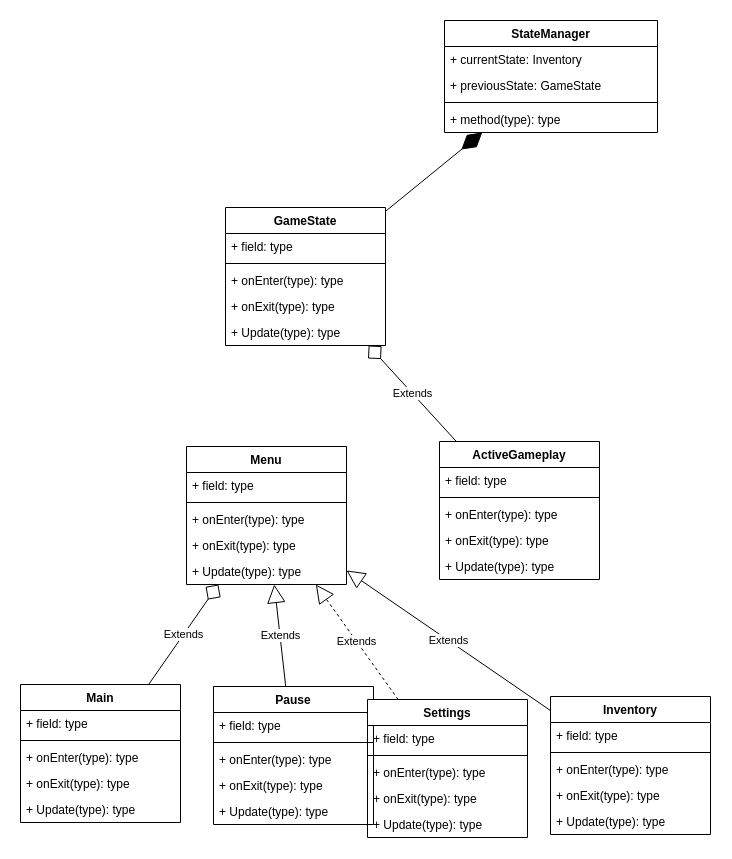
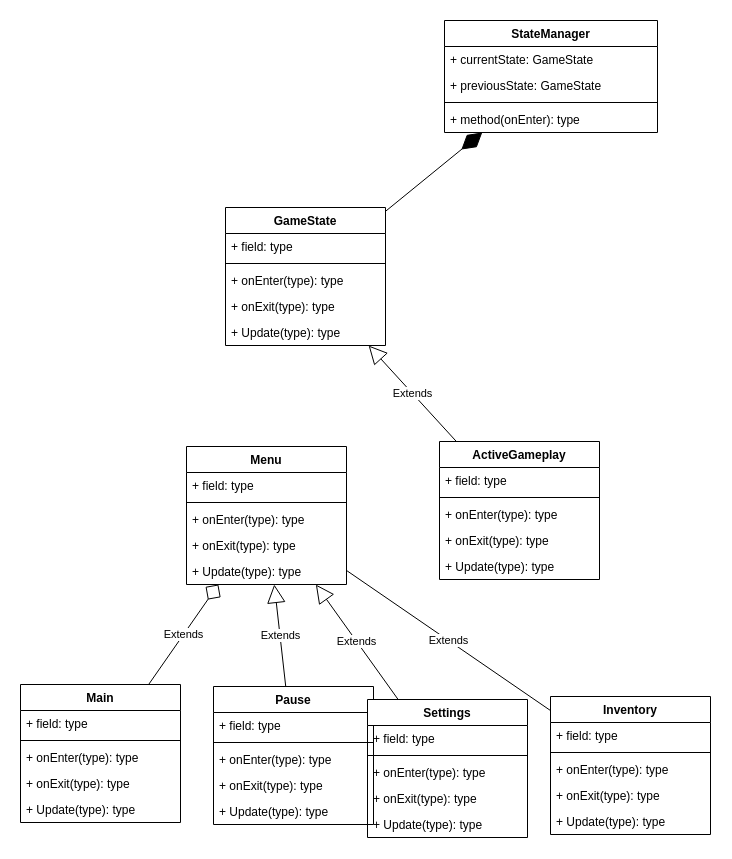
  <mxCell id="0" />
  <mxCell id="1" parent="0" />
  <mxCell id="2" value="StateManager" style="swimlane;fontStyle=1;align=center;verticalAlign=top;childLayout=stackLayout;horizontal=1;startSize=26;horizontalStack=0;resizeParent=1;resizeParentMax=0;resizeLast=0;collapsible=1;marginBottom=0;whiteSpace=wrap;html=1;" vertex="1" parent="1"><mxGeometry x="444" y="20" width="213" height="112" as="geometry" /></mxCell>
- <mxCell id="3" value="+ currentState: Inventory" style="text;strokeColor=none;fillColor=none;align=left;verticalAlign=top;spacingLeft=4;spacingRight=4;overflow=hidden;rotatable=0;points=[[0,0.5],[1,0.5]];portConstraint=eastwest;whiteSpace=wrap;html=1;" vertex="1" parent="2"><mxGeometry y="26" width="213" height="26" as="geometry" /></mxCell>
+ <mxCell id="3" value="+ currentState: GameState" style="text;strokeColor=none;fillColor=none;align=left;verticalAlign=top;spacingLeft=4;spacingRight=4;overflow=hidden;rotatable=0;points=[[0,0.5],[1,0.5]];portConstraint=eastwest;whiteSpace=wrap;html=1;" vertex="1" parent="2"><mxGeometry y="26" width="213" height="26" as="geometry" /></mxCell>
  <mxCell id="4" value="+ previousState: GameState" style="text;strokeColor=none;fillColor=none;align=left;verticalAlign=top;spacingLeft=4;spacingRight=4;overflow=hidden;rotatable=0;points=[[0,0.5],[1,0.5]];portConstraint=eastwest;whiteSpace=wrap;html=1;" vertex="1" parent="2"><mxGeometry y="52" width="213" height="26" as="geometry" /></mxCell>
  <mxCell id="5" value="" style="line;strokeWidth=1;fillColor=none;align=left;verticalAlign=middle;spacingTop=-1;spacingLeft=3;spacingRight=3;rotatable=0;labelPosition=right;points=[];portConstraint=eastwest;strokeColor=inherit;" vertex="1" parent="2"><mxGeometry y="78" width="213" height="8" as="geometry" /></mxCell>
- <mxCell id="6" value="+ method(type): type" style="text;strokeColor=none;fillColor=none;align=left;verticalAlign=top;spacingLeft=4;spacingRight=4;overflow=hidden;rotatable=0;points=[[0,0.5],[1,0.5]];portConstraint=eastwest;whiteSpace=wrap;html=1;" vertex="1" parent="2"><mxGeometry y="86" width="213" height="26" as="geometry" /></mxCell>
+ <mxCell id="6" value="+ method(onEnter): type" style="text;strokeColor=none;fillColor=none;align=left;verticalAlign=top;spacingLeft=4;spacingRight=4;overflow=hidden;rotatable=0;points=[[0,0.5],[1,0.5]];portConstraint=eastwest;whiteSpace=wrap;html=1;" vertex="1" parent="2"><mxGeometry y="86" width="213" height="26" as="geometry" /></mxCell>
  <mxCell id="7" value="GameState" style="swimlane;fontStyle=1;align=center;verticalAlign=top;childLayout=stackLayout;horizontal=1;startSize=26;horizontalStack=0;resizeParent=1;resizeParentMax=0;resizeLast=0;collapsible=1;marginBottom=0;whiteSpace=wrap;html=1;" vertex="1" parent="1"><mxGeometry x="225" y="207" width="160" height="138" as="geometry" /></mxCell>
  <mxCell id="8" value="+ field: type" style="text;strokeColor=none;fillColor=none;align=left;verticalAlign=top;spacingLeft=4;spacingRight=4;overflow=hidden;rotatable=0;points=[[0,0.5],[1,0.5]];portConstraint=eastwest;whiteSpace=wrap;html=1;" vertex="1" parent="7"><mxGeometry y="26" width="160" height="26" as="geometry" /></mxCell>
  <mxCell id="9" value="" style="line;strokeWidth=1;fillColor=none;align=left;verticalAlign=middle;spacingTop=-1;spacingLeft=3;spacingRight=3;rotatable=0;labelPosition=right;points=[];portConstraint=eastwest;strokeColor=inherit;" vertex="1" parent="7"><mxGeometry y="52" width="160" height="8" as="geometry" /></mxCell>
  <mxCell id="10" value="+ onEnter(type): type" style="text;strokeColor=none;fillColor=none;align=left;verticalAlign=top;spacingLeft=4;spacingRight=4;overflow=hidden;rotatable=0;points=[[0,0.5],[1,0.5]];portConstraint=eastwest;whiteSpace=wrap;html=1;" vertex="1" parent="7"><mxGeometry y="60" width="160" height="26" as="geometry" /></mxCell>
  <mxCell id="11" value="+ onExit(type): type" style="text;strokeColor=none;fillColor=none;align=left;verticalAlign=top;spacingLeft=4;spacingRight=4;overflow=hidden;rotatable=0;points=[[0,0.5],[1,0.5]];portConstraint=eastwest;whiteSpace=wrap;html=1;" vertex="1" parent="7"><mxGeometry y="86" width="160" height="26" as="geometry" /></mxCell>
  <mxCell id="12" value="+ Update(type): type" style="text;strokeColor=none;fillColor=none;align=left;verticalAlign=top;spacingLeft=4;spacingRight=4;overflow=hidden;rotatable=0;points=[[0,0.5],[1,0.5]];portConstraint=eastwest;whiteSpace=wrap;html=1;" vertex="1" parent="7"><mxGeometry y="112" width="160" height="26" as="geometry" /></mxCell>
  <mxCell id="13" value="" style="endArrow=diamondThin;endFill=1;endSize=24;html=1;rounded=0;" edge="1" parent="1" source="7" target="2"><mxGeometry width="160" relative="1" as="geometry"><mxPoint x="364" y="471" as="sourcePoint" /><mxPoint x="524" y="471" as="targetPoint" /></mxGeometry></mxCell>
- <mxCell id="14" value="Extends" style="endArrow=diamond;endSize=16;endFill=0;html=1;rounded=0;" edge="1" parent="1" source="15" target="7"><mxGeometry width="160" relative="1" as="geometry"><mxPoint x="357.223" y="426" as="sourcePoint" /><mxPoint x="493" y="449" as="targetPoint" /></mxGeometry></mxCell>
+ <mxCell id="14" value="Extends" style="endArrow=block;endSize=16;endFill=0;html=1;rounded=0;" edge="1" parent="1" source="15" target="7"><mxGeometry width="160" relative="1" as="geometry"><mxPoint x="357.223" y="426" as="sourcePoint" /><mxPoint x="493" y="449" as="targetPoint" /></mxGeometry></mxCell>
  <mxCell id="15" value="ActiveGameplay" style="swimlane;fontStyle=1;align=center;verticalAlign=top;childLayout=stackLayout;horizontal=1;startSize=26;horizontalStack=0;resizeParent=1;resizeParentMax=0;resizeLast=0;collapsible=1;marginBottom=0;whiteSpace=wrap;html=1;" vertex="1" parent="1"><mxGeometry x="439" y="441" width="160" height="138" as="geometry" /></mxCell>
  <mxCell id="16" value="+ field: type" style="text;strokeColor=none;fillColor=none;align=left;verticalAlign=top;spacingLeft=4;spacingRight=4;overflow=hidden;rotatable=0;points=[[0,0.5],[1,0.5]];portConstraint=eastwest;whiteSpace=wrap;html=1;" vertex="1" parent="15"><mxGeometry y="26" width="160" height="26" as="geometry" /></mxCell>
  <mxCell id="17" value="" style="line;strokeWidth=1;fillColor=none;align=left;verticalAlign=middle;spacingTop=-1;spacingLeft=3;spacingRight=3;rotatable=0;labelPosition=right;points=[];portConstraint=eastwest;strokeColor=inherit;" vertex="1" parent="15"><mxGeometry y="52" width="160" height="8" as="geometry" /></mxCell>
  <mxCell id="18" value="+ onEnter(type): type" style="text;strokeColor=none;fillColor=none;align=left;verticalAlign=top;spacingLeft=4;spacingRight=4;overflow=hidden;rotatable=0;points=[[0,0.5],[1,0.5]];portConstraint=eastwest;whiteSpace=wrap;html=1;" vertex="1" parent="15"><mxGeometry y="60" width="160" height="26" as="geometry" /></mxCell>
  <mxCell id="19" value="+ onExit(type): type" style="text;strokeColor=none;fillColor=none;align=left;verticalAlign=top;spacingLeft=4;spacingRight=4;overflow=hidden;rotatable=0;points=[[0,0.5],[1,0.5]];portConstraint=eastwest;whiteSpace=wrap;html=1;" vertex="1" parent="15"><mxGeometry y="86" width="160" height="26" as="geometry" /></mxCell>
  <mxCell id="20" value="+ Update(type): type" style="text;strokeColor=none;fillColor=none;align=left;verticalAlign=top;spacingLeft=4;spacingRight=4;overflow=hidden;rotatable=0;points=[[0,0.5],[1,0.5]];portConstraint=eastwest;whiteSpace=wrap;html=1;" vertex="1" parent="15"><mxGeometry y="112" width="160" height="26" as="geometry" /></mxCell>
  <mxCell id="21" value="Menu" style="swimlane;fontStyle=1;align=center;verticalAlign=top;childLayout=stackLayout;horizontal=1;startSize=26;horizontalStack=0;resizeParent=1;resizeParentMax=0;resizeLast=0;collapsible=1;marginBottom=0;whiteSpace=wrap;html=1;" vertex="1" parent="1"><mxGeometry x="186" y="446" width="160" height="138" as="geometry" /></mxCell>
  <mxCell id="22" value="+ field: type" style="text;strokeColor=none;fillColor=none;align=left;verticalAlign=top;spacingLeft=4;spacingRight=4;overflow=hidden;rotatable=0;points=[[0,0.5],[1,0.5]];portConstraint=eastwest;whiteSpace=wrap;html=1;" vertex="1" parent="21"><mxGeometry y="26" width="160" height="26" as="geometry" /></mxCell>
  <mxCell id="23" value="" style="line;strokeWidth=1;fillColor=none;align=left;verticalAlign=middle;spacingTop=-1;spacingLeft=3;spacingRight=3;rotatable=0;labelPosition=right;points=[];portConstraint=eastwest;strokeColor=inherit;" vertex="1" parent="21"><mxGeometry y="52" width="160" height="8" as="geometry" /></mxCell>
  <mxCell id="24" value="+ onEnter(type): type" style="text;strokeColor=none;fillColor=none;align=left;verticalAlign=top;spacingLeft=4;spacingRight=4;overflow=hidden;rotatable=0;points=[[0,0.5],[1,0.5]];portConstraint=eastwest;whiteSpace=wrap;html=1;" vertex="1" parent="21"><mxGeometry y="60" width="160" height="26" as="geometry" /></mxCell>
  <mxCell id="25" value="+ onExit(type): type" style="text;strokeColor=none;fillColor=none;align=left;verticalAlign=top;spacingLeft=4;spacingRight=4;overflow=hidden;rotatable=0;points=[[0,0.5],[1,0.5]];portConstraint=eastwest;whiteSpace=wrap;html=1;" vertex="1" parent="21"><mxGeometry y="86" width="160" height="26" as="geometry" /></mxCell>
  <mxCell id="26" value="+ Update(type): type" style="text;strokeColor=none;fillColor=none;align=left;verticalAlign=top;spacingLeft=4;spacingRight=4;overflow=hidden;rotatable=0;points=[[0,0.5],[1,0.5]];portConstraint=eastwest;whiteSpace=wrap;html=1;" vertex="1" parent="21"><mxGeometry y="112" width="160" height="26" as="geometry" /></mxCell>
  <mxCell id="27" value="Main" style="swimlane;fontStyle=1;align=center;verticalAlign=top;childLayout=stackLayout;horizontal=1;startSize=26;horizontalStack=0;resizeParent=1;resizeParentMax=0;resizeLast=0;collapsible=1;marginBottom=0;whiteSpace=wrap;html=1;" vertex="1" parent="1"><mxGeometry y="684" width="160" height="138" as="geometry" x="20" /></mxCell>
  <mxCell id="28" value="+ field: type" style="text;strokeColor=none;fillColor=none;align=left;verticalAlign=top;spacingLeft=4;spacingRight=4;overflow=hidden;rotatable=0;points=[[0,0.5],[1,0.5]];portConstraint=eastwest;whiteSpace=wrap;html=1;" vertex="1" parent="27"><mxGeometry y="26" width="160" height="26" as="geometry" /></mxCell>
  <mxCell id="29" value="" style="line;strokeWidth=1;fillColor=none;align=left;verticalAlign=middle;spacingTop=-1;spacingLeft=3;spacingRight=3;rotatable=0;labelPosition=right;points=[];portConstraint=eastwest;strokeColor=inherit;" vertex="1" parent="27"><mxGeometry y="52" width="160" height="8" as="geometry" /></mxCell>
  <mxCell id="30" value="+ onEnter(type): type" style="text;strokeColor=none;fillColor=none;align=left;verticalAlign=top;spacingLeft=4;spacingRight=4;overflow=hidden;rotatable=0;points=[[0,0.5],[1,0.5]];portConstraint=eastwest;whiteSpace=wrap;html=1;" vertex="1" parent="27"><mxGeometry y="60" width="160" height="26" as="geometry" /></mxCell>
  <mxCell id="31" value="+ onExit(type): type" style="text;strokeColor=none;fillColor=none;align=left;verticalAlign=top;spacingLeft=4;spacingRight=4;overflow=hidden;rotatable=0;points=[[0,0.5],[1,0.5]];portConstraint=eastwest;whiteSpace=wrap;html=1;" vertex="1" parent="27"><mxGeometry y="86" width="160" height="26" as="geometry" /></mxCell>
  <mxCell id="32" value="+ Update(type): type" style="text;strokeColor=none;fillColor=none;align=left;verticalAlign=top;spacingLeft=4;spacingRight=4;overflow=hidden;rotatable=0;points=[[0,0.5],[1,0.5]];portConstraint=eastwest;whiteSpace=wrap;html=1;" vertex="1" parent="27"><mxGeometry y="112" width="160" height="26" as="geometry" /></mxCell>
  <mxCell id="33" value="Pause" style="swimlane;fontStyle=1;align=center;verticalAlign=top;childLayout=stackLayout;horizontal=1;startSize=26;horizontalStack=0;resizeParent=1;resizeParentMax=0;resizeLast=0;collapsible=1;marginBottom=0;whiteSpace=wrap;html=1;" vertex="1" parent="1"><mxGeometry x="213" y="686" width="160" height="138" as="geometry" /></mxCell>
  <mxCell id="34" value="+ field: type" style="text;strokeColor=none;fillColor=none;align=left;verticalAlign=top;spacingLeft=4;spacingRight=4;overflow=hidden;rotatable=0;points=[[0,0.5],[1,0.5]];portConstraint=eastwest;whiteSpace=wrap;html=1;" vertex="1" parent="33"><mxGeometry y="26" width="160" height="26" as="geometry" /></mxCell>
  <mxCell id="35" value="" style="line;strokeWidth=1;fillColor=none;align=left;verticalAlign=middle;spacingTop=-1;spacingLeft=3;spacingRight=3;rotatable=0;labelPosition=right;points=[];portConstraint=eastwest;strokeColor=inherit;" vertex="1" parent="33"><mxGeometry y="52" width="160" height="8" as="geometry" /></mxCell>
  <mxCell id="36" value="+ onEnter(type): type" style="text;strokeColor=none;fillColor=none;align=left;verticalAlign=top;spacingLeft=4;spacingRight=4;overflow=hidden;rotatable=0;points=[[0,0.5],[1,0.5]];portConstraint=eastwest;whiteSpace=wrap;html=1;" vertex="1" parent="33"><mxGeometry y="60" width="160" height="26" as="geometry" /></mxCell>
  <mxCell id="37" value="+ onExit(type): type" style="text;strokeColor=none;fillColor=none;align=left;verticalAlign=top;spacingLeft=4;spacingRight=4;overflow=hidden;rotatable=0;points=[[0,0.5],[1,0.5]];portConstraint=eastwest;whiteSpace=wrap;html=1;" vertex="1" parent="33"><mxGeometry y="86" width="160" height="26" as="geometry" /></mxCell>
  <mxCell id="38" value="+ Update(type): type" style="text;strokeColor=none;fillColor=none;align=left;verticalAlign=top;spacingLeft=4;spacingRight=4;overflow=hidden;rotatable=0;points=[[0,0.5],[1,0.5]];portConstraint=eastwest;whiteSpace=wrap;html=1;" vertex="1" parent="33"><mxGeometry y="112" width="160" height="26" as="geometry" /></mxCell>
  <mxCell id="39" value="Settings" style="swimlane;fontStyle=1;align=center;verticalAlign=top;childLayout=stackLayout;horizontal=1;startSize=26;horizontalStack=0;resizeParent=1;resizeParentMax=0;resizeLast=0;collapsible=1;marginBottom=0;whiteSpace=wrap;html=1;" vertex="1" parent="1"><mxGeometry x="367" y="699" width="160" height="138" as="geometry" /></mxCell>
  <mxCell id="40" value="+ field: type" style="text;strokeColor=none;fillColor=none;align=left;verticalAlign=top;spacingLeft=4;spacingRight=4;overflow=hidden;rotatable=0;points=[[0,0.5],[1,0.5]];portConstraint=eastwest;whiteSpace=wrap;html=1;" vertex="1" parent="39"><mxGeometry y="26" width="160" height="26" as="geometry" /></mxCell>
  <mxCell id="41" value="" style="line;strokeWidth=1;fillColor=none;align=left;verticalAlign=middle;spacingTop=-1;spacingLeft=3;spacingRight=3;rotatable=0;labelPosition=right;points=[];portConstraint=eastwest;strokeColor=inherit;" vertex="1" parent="39"><mxGeometry y="52" width="160" height="8" as="geometry" /></mxCell>
  <mxCell id="42" value="+ onEnter(type): type" style="text;strokeColor=none;fillColor=none;align=left;verticalAlign=top;spacingLeft=4;spacingRight=4;overflow=hidden;rotatable=0;points=[[0,0.5],[1,0.5]];portConstraint=eastwest;whiteSpace=wrap;html=1;" vertex="1" parent="39"><mxGeometry y="60" width="160" height="26" as="geometry" /></mxCell>
  <mxCell id="43" value="+ onExit(type): type" style="text;strokeColor=none;fillColor=none;align=left;verticalAlign=top;spacingLeft=4;spacingRight=4;overflow=hidden;rotatable=0;points=[[0,0.5],[1,0.5]];portConstraint=eastwest;whiteSpace=wrap;html=1;" vertex="1" parent="39"><mxGeometry y="86" width="160" height="26" as="geometry" /></mxCell>
  <mxCell id="44" value="+ Update(type): type" style="text;strokeColor=none;fillColor=none;align=left;verticalAlign=top;spacingLeft=4;spacingRight=4;overflow=hidden;rotatable=0;points=[[0,0.5],[1,0.5]];portConstraint=eastwest;whiteSpace=wrap;html=1;" vertex="1" parent="39"><mxGeometry y="112" width="160" height="26" as="geometry" /></mxCell>
- <mxCell id="45" value="Extends" style="endArrow=block;endSize=16;endFill=0;html=1;rounded=0;dashed=1;" edge="1" parent="1" source="39" target="21"><mxGeometry width="160" relative="1" as="geometry"><mxPoint x="361" y="318" as="sourcePoint" /><mxPoint x="521" y="318" as="targetPoint" /></mxGeometry></mxCell>
+ <mxCell id="45" value="Extends" style="endArrow=block;endSize=16;endFill=0;html=1;rounded=0;" edge="1" parent="1" source="39" target="21"><mxGeometry width="160" relative="1" as="geometry"><mxPoint x="361" y="318" as="sourcePoint" /><mxPoint x="521" y="318" as="targetPoint" /></mxGeometry></mxCell>
  <mxCell id="46" value="Extends" style="endArrow=block;endSize=16;endFill=0;html=1;rounded=0;" edge="1" parent="1" source="33" target="21"><mxGeometry width="160" relative="1" as="geometry"><mxPoint x="361" y="318" as="sourcePoint" /><mxPoint x="521" y="318" as="targetPoint" /><mxPoint as="offset" /></mxGeometry></mxCell>
  <mxCell id="47" value="Extends" style="endArrow=diamond;endSize=16;endFill=0;html=1;rounded=0;" edge="1" parent="1" source="27" target="21"><mxGeometry width="160" relative="1" as="geometry"><mxPoint x="361" y="318" as="sourcePoint" /><mxPoint x="521" y="318" as="targetPoint" /></mxGeometry></mxCell>
  <mxCell id="48" value="Inventory" style="swimlane;fontStyle=1;align=center;verticalAlign=top;childLayout=stackLayout;horizontal=1;startSize=26;horizontalStack=0;resizeParent=1;resizeParentMax=0;resizeLast=0;collapsible=1;marginBottom=0;whiteSpace=wrap;html=1;" vertex="1" parent="1"><mxGeometry x="550" y="696" width="160" height="138" as="geometry" /></mxCell>
  <mxCell id="49" value="+ field: type" style="text;strokeColor=none;fillColor=none;align=left;verticalAlign=top;spacingLeft=4;spacingRight=4;overflow=hidden;rotatable=0;points=[[0,0.5],[1,0.5]];portConstraint=eastwest;whiteSpace=wrap;html=1;" vertex="1" parent="48"><mxGeometry y="26" width="160" height="26" as="geometry" /></mxCell>
  <mxCell id="50" value="" style="line;strokeWidth=1;fillColor=none;align=left;verticalAlign=middle;spacingTop=-1;spacingLeft=3;spacingRight=3;rotatable=0;labelPosition=right;points=[];portConstraint=eastwest;strokeColor=inherit;" vertex="1" parent="48"><mxGeometry y="52" width="160" height="8" as="geometry" /></mxCell>
  <mxCell id="51" value="+ onEnter(type): type" style="text;strokeColor=none;fillColor=none;align=left;verticalAlign=top;spacingLeft=4;spacingRight=4;overflow=hidden;rotatable=0;points=[[0,0.5],[1,0.5]];portConstraint=eastwest;whiteSpace=wrap;html=1;" vertex="1" parent="48"><mxGeometry y="60" width="160" height="26" as="geometry" /></mxCell>
  <mxCell id="52" value="+ onExit(type): type" style="text;strokeColor=none;fillColor=none;align=left;verticalAlign=top;spacingLeft=4;spacingRight=4;overflow=hidden;rotatable=0;points=[[0,0.5],[1,0.5]];portConstraint=eastwest;whiteSpace=wrap;html=1;" vertex="1" parent="48"><mxGeometry y="86" width="160" height="26" as="geometry" /></mxCell>
  <mxCell id="53" value="+ Update(type): type" style="text;strokeColor=none;fillColor=none;align=left;verticalAlign=top;spacingLeft=4;spacingRight=4;overflow=hidden;rotatable=0;points=[[0,0.5],[1,0.5]];portConstraint=eastwest;whiteSpace=wrap;html=1;" vertex="1" parent="48"><mxGeometry y="112" width="160" height="26" as="geometry" /></mxCell>
- <mxCell id="54" value="Extends" style="endArrow=block;endSize=16;endFill=0;html=1;rounded=0;" edge="1" parent="1" source="48" target="21"><mxGeometry width="160" relative="1" as="geometry"><mxPoint x="189" y="429" as="sourcePoint" /><mxPoint x="349" y="429" as="targetPoint" /></mxGeometry></mxCell>
+ <mxCell id="54" value="Extends" style="endArrow=none;endSize=16;endFill=0;html=1;rounded=0;" edge="1" parent="1" source="48" target="21"><mxGeometry width="160" relative="1" as="geometry"><mxPoint x="189" y="429" as="sourcePoint" /><mxPoint x="349" y="429" as="targetPoint" /></mxGeometry></mxCell>
